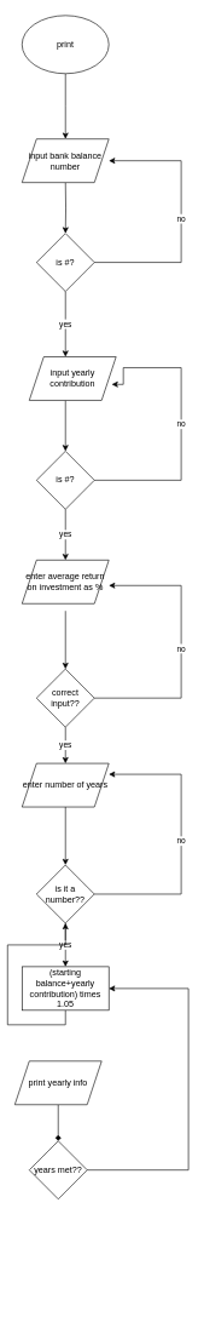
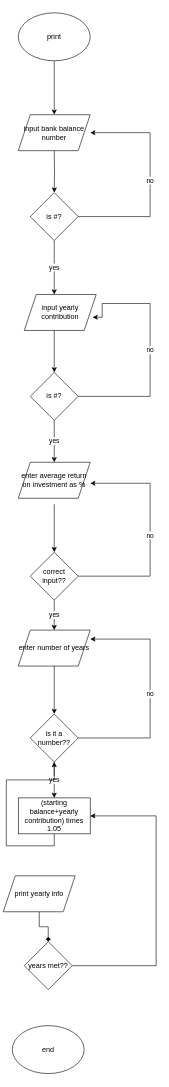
  <mxCell id="0" />
  <mxCell id="1" parent="0" />
  <mxCell id="2" value="" style="edgeStyle=orthogonalEdgeStyle;rounded=0;orthogonalLoop=1;jettySize=auto;html=1;" parent="1" source="3" edge="1"><mxGeometry relative="1" as="geometry"><mxPoint x="90" y="190" as="targetPoint" /></mxGeometry></mxCell>
  <mxCell id="3" value="print" style="ellipse;whiteSpace=wrap;html=1;" parent="1" vertex="1"><mxGeometry x="30" y="20" width="120" height="80" as="geometry" /></mxCell>
  <mxCell id="4" value="" style="edgeStyle=orthogonalEdgeStyle;rounded=0;orthogonalLoop=1;jettySize=auto;html=1;" parent="1" target="7" edge="1"><mxGeometry relative="1" as="geometry"><mxPoint x="90" y="250" as="sourcePoint" /></mxGeometry></mxCell>
  <mxCell id="5" value="no" style="edgeStyle=orthogonalEdgeStyle;rounded=0;orthogonalLoop=1;jettySize=auto;html=1;exitX=1;exitY=0.5;exitDx=0;exitDy=0;entryX=1;entryY=0.5;entryDx=0;entryDy=0;" parent="1" source="7" edge="1"><mxGeometry relative="1" as="geometry"><Array as="points"><mxPoint x="250" y="360" /><mxPoint x="250" y="220" /></Array><mxPoint x="150" y="220" as="targetPoint" /></mxGeometry></mxCell>
  <mxCell id="6" value="yes" style="edgeStyle=orthogonalEdgeStyle;rounded=0;orthogonalLoop=1;jettySize=auto;html=1;" parent="1" source="7" edge="1"><mxGeometry relative="1" as="geometry"><mxPoint x="90" y="490" as="targetPoint" /></mxGeometry></mxCell>
  <mxCell id="7" value="is #?" style="rhombus;whiteSpace=wrap;html=1;" parent="1" vertex="1"><mxGeometry x="50" y="320" width="80" height="80" as="geometry" /></mxCell>
  <mxCell id="8" value="no" style="edgeStyle=orthogonalEdgeStyle;rounded=0;orthogonalLoop=1;jettySize=auto;html=1;exitX=1;exitY=0.5;exitDx=0;exitDy=0;entryX=1.033;entryY=0.633;entryDx=0;entryDy=0;entryPerimeter=0;" parent="1" source="11" edge="1"><mxGeometry relative="1" as="geometry"><mxPoint x="153.96" y="527.98" as="targetPoint" /><mxPoint x="160" y="590" as="sourcePoint" /><Array as="points"><mxPoint x="250" y="660" /><mxPoint x="250" y="505" /><mxPoint x="170" y="505" /><mxPoint x="170" y="528" /></Array></mxGeometry></mxCell>
  <mxCell id="9" style="edgeStyle=orthogonalEdgeStyle;rounded=0;orthogonalLoop=1;jettySize=auto;html=1;exitX=0.5;exitY=1;exitDx=0;exitDy=0;" parent="1" edge="1"><mxGeometry relative="1" as="geometry"><mxPoint x="90" y="620" as="targetPoint" /><mxPoint x="90" y="550" as="sourcePoint" /></mxGeometry></mxCell>
  <mxCell id="10" value="yes" style="edgeStyle=orthogonalEdgeStyle;rounded=0;orthogonalLoop=1;jettySize=auto;html=1;exitX=0.5;exitY=1;exitDx=0;exitDy=0;" parent="1" source="11" edge="1"><mxGeometry relative="1" as="geometry"><mxPoint x="90" y="770" as="targetPoint" /></mxGeometry></mxCell>
  <mxCell id="11" value="is #?" style="rhombus;whiteSpace=wrap;html=1;" parent="1" vertex="1"><mxGeometry x="50" y="620" width="80" height="80" as="geometry" /></mxCell>
  <mxCell id="12" style="edgeStyle=orthogonalEdgeStyle;rounded=0;orthogonalLoop=1;jettySize=auto;html=1;exitX=0.5;exitY=1;exitDx=0;exitDy=0;" parent="1" edge="1"><mxGeometry relative="1" as="geometry"><mxPoint x="90" y="920" as="targetPoint" /><mxPoint x="90" y="840" as="sourcePoint" /></mxGeometry></mxCell>
  <mxCell id="13" value="no" style="edgeStyle=orthogonalEdgeStyle;rounded=0;orthogonalLoop=1;jettySize=auto;html=1;exitX=1;exitY=0.5;exitDx=0;exitDy=0;entryX=1;entryY=0.5;entryDx=0;entryDy=0;" parent="1" source="15" edge="1"><mxGeometry relative="1" as="geometry"><mxPoint x="150" y="805" as="targetPoint" /><Array as="points"><mxPoint x="250" y="960" /><mxPoint x="250" y="805" /></Array></mxGeometry></mxCell>
  <mxCell id="14" value="yes" style="edgeStyle=orthogonalEdgeStyle;rounded=0;orthogonalLoop=1;jettySize=auto;html=1;exitX=0.5;exitY=1;exitDx=0;exitDy=0;" parent="1" source="15" edge="1"><mxGeometry relative="1" as="geometry"><mxPoint x="90" y="1050" as="targetPoint" /></mxGeometry></mxCell>
  <mxCell id="15" value="correct input??" style="rhombus;whiteSpace=wrap;html=1;" parent="1" vertex="1"><mxGeometry x="50" y="920" width="80" height="80" as="geometry" /></mxCell>
  <mxCell id="16" style="edgeStyle=orthogonalEdgeStyle;rounded=0;orthogonalLoop=1;jettySize=auto;html=1;exitX=0.5;exitY=1;exitDx=0;exitDy=0;" parent="1" edge="1"><mxGeometry relative="1" as="geometry"><mxPoint x="90" y="1190" as="targetPoint" /><mxPoint x="90" y="1110" as="sourcePoint" /></mxGeometry></mxCell>
  <mxCell id="17" value="no" style="edgeStyle=orthogonalEdgeStyle;rounded=0;orthogonalLoop=1;jettySize=auto;html=1;exitX=1;exitY=0.5;exitDx=0;exitDy=0;entryX=1;entryY=0.25;entryDx=0;entryDy=0;" parent="1" source="19" edge="1"><mxGeometry relative="1" as="geometry"><Array as="points"><mxPoint x="250" y="1230" /><mxPoint x="250" y="1065" /></Array><mxPoint x="150" y="1065" as="targetPoint" /></mxGeometry></mxCell>
  <mxCell id="18" value="yes" style="edgeStyle=orthogonalEdgeStyle;rounded=0;orthogonalLoop=1;jettySize=auto;html=1;exitX=0.5;exitY=1;exitDx=0;exitDy=0;" parent="1" source="19" edge="1"><mxGeometry relative="1" as="geometry"><mxPoint x="90" y="1330" as="targetPoint" /></mxGeometry></mxCell>
  <mxCell id="19" value="is it a number??" style="rhombus;whiteSpace=wrap;html=1;" parent="1" vertex="1"><mxGeometry x="50" y="1190" width="80" height="80" as="geometry" /></mxCell>
+ <mxCell id="20" value="end" style="ellipse;whiteSpace=wrap;html=1;" parent="1" vertex="1"><mxGeometry x="20" y="1710" width="120" height="80" as="geometry" /></mxCell>
  <mxCell id="21" style="edgeStyle=orthogonalEdgeStyle;rounded=0;orthogonalLoop=1;jettySize=auto;html=1;exitX=0.5;exitY=1;exitDx=0;exitDy=0;" edge="1" parent="1" source="22" target="19"><mxGeometry relative="1" as="geometry" /></mxCell>
  <mxCell id="22" value="(starting balance+yearly contribution) times 1.05" style="rounded=0;whiteSpace=wrap;html=1;" vertex="1" parent="1"><mxGeometry x="30" y="1330" width="120" height="60" as="geometry" /></mxCell>
  <mxCell id="23" value="&lt;span&gt;enter number of years&lt;/span&gt;" style="shape=parallelogram;perimeter=parallelogramPerimeter;whiteSpace=wrap;html=1;fixedSize=1;" vertex="1" parent="1"><mxGeometry x="30" y="1050" width="120" height="60" as="geometry" /></mxCell>
  <mxCell id="24" value="&lt;span&gt;enter average return on investment as %&lt;/span&gt;" style="shape=parallelogram;perimeter=parallelogramPerimeter;whiteSpace=wrap;html=1;fixedSize=1;" vertex="1" parent="1"><mxGeometry x="30" y="770" width="120" height="60" as="geometry" /></mxCell>
  <mxCell id="25" value="&lt;span&gt;input yearly contribution&lt;/span&gt;" style="shape=parallelogram;perimeter=parallelogramPerimeter;whiteSpace=wrap;html=1;fixedSize=1;" vertex="1" parent="1"><mxGeometry x="40" y="490" width="120" height="60" as="geometry" /></mxCell>
  <mxCell id="26" value="&lt;span&gt;input bank balance number&lt;/span&gt;" style="shape=parallelogram;perimeter=parallelogramPerimeter;whiteSpace=wrap;html=1;fixedSize=1;" vertex="1" parent="1"><mxGeometry x="30" y="190" width="120" height="60" as="geometry" /></mxCell>
  <mxCell id="27" style="edgeStyle=orthogonalEdgeStyle;rounded=0;orthogonalLoop=1;jettySize=auto;html=1;exitX=0.5;exitY=1;exitDx=0;exitDy=0;entryX=0.5;entryY=0;entryDx=0;entryDy=0;endArrow=diamond;" edge="1" parent="1" source="28" target="30"><mxGeometry relative="1" as="geometry" /></mxCell>
- <mxCell id="28" value="print yearly info" style="shape=parallelogram;perimeter=parallelogramPerimeter;whiteSpace=wrap;html=1;fixedSize=1;" vertex="1" parent="1"><mxGeometry x="20" y="1460" width="120" height="60" as="geometry" /></mxCell>
+ <mxCell id="28" value="print yearly info" style="shape=parallelogram;perimeter=parallelogramPerimeter;whiteSpace=wrap;html=1;fixedSize=1;" vertex="1" parent="1"><mxGeometry x="5" y="1460" width="120" height="60" as="geometry" /></mxCell>
  <mxCell id="29" style="edgeStyle=orthogonalEdgeStyle;rounded=0;orthogonalLoop=1;jettySize=auto;html=1;exitX=1;exitY=0.5;exitDx=0;exitDy=0;entryX=1;entryY=0.5;entryDx=0;entryDy=0;" edge="1" parent="1" source="30" target="22"><mxGeometry relative="1" as="geometry"><Array as="points"><mxPoint x="260" y="1610" /><mxPoint x="260" y="1360" /></Array></mxGeometry></mxCell>
  <mxCell id="30" value="years met??" style="rhombus;whiteSpace=wrap;html=1;" vertex="1" parent="1"><mxGeometry x="40" y="1570" width="80" height="80" as="geometry" /></mxCell>
